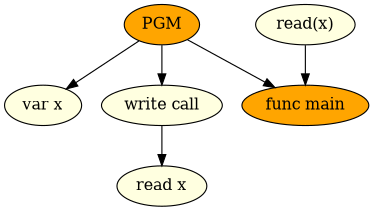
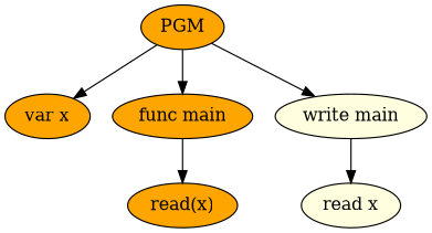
  digraph {
    fontname="DejaVu Serif"
    node [fillcolor=orange fontname="DejaVu Serif" shape=ellipse style=filled]
    edge [fontname="DejaVu Serif"]
    n1 [label=PGM]
-   n2 [fillcolor=lightyellow label="var x"]
+   n2 [label="var x"]
    n3 [label="func main"]
-   n4 [fillcolor=lightyellow label="write call"]
-   n5 [fillcolor=lightyellow label="read(x)"]
+   n4 [fillcolor=lightyellow label="write main"]
+   n5 [label="read(x)"]
    n6 [fillcolor=lightyellow label="read x"]
    n1 -> n2
    n1 -> n3
    n1 -> n4
-   n5 -> n3
+   n3 -> n5
    n4 -> n6
  }
